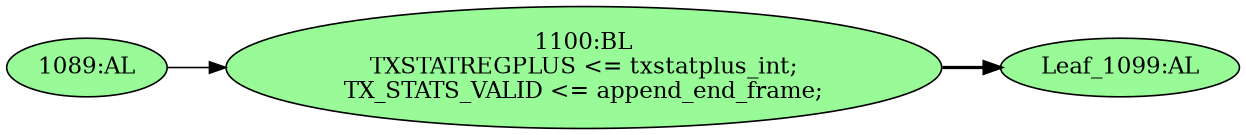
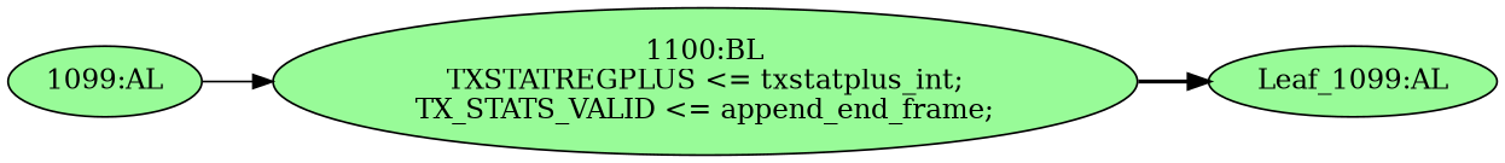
  strict digraph {
    rankdir=LR
    node [fillcolor=palegreen style=filled]
    edge [cond="[]" lineno=None]
    n1 [ast="<pyverilog.vparser.ast.Block object at 0x7f2e12ffc290>" label="1100:BL\nTXSTATREGPLUS <= txstatplus_int;\nTX_STATS_VALID <= append_end_frame;" statements="[<pyverilog.vparser.ast.NonblockingSubstitution object at 0x7f2e132e9190>, <pyverilog.vparser.ast.NonblockingSubstitution object at 0x7f2e12ffc0d0>]" typ=Block]
    n2 [def_var="['TXSTATREGPLUS', 'TX_STATS_VALID']" label="Leaf_1099:AL"]
-   n3 [ast="<pyverilog.vparser.ast.Always object at 0x7f2e12ffc310>" clk_sens=True label="1089:AL" sens="['TX_CLK']" statements="[]" typ=Always use_var="['append_end_frame', 'txstatplus_int']"]
+   n3 [ast="<pyverilog.vparser.ast.Always object at 0x7f2e12ffc310>" clk_sens=True label="1099:AL" sens="['TX_CLK']" statements="[]" typ=Always use_var="['append_end_frame', 'txstatplus_int']"]
    n1 -> n2 [style=bold]
    n3 -> n1 [style=solid]
  }
